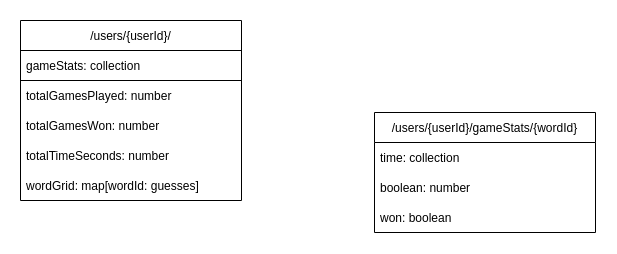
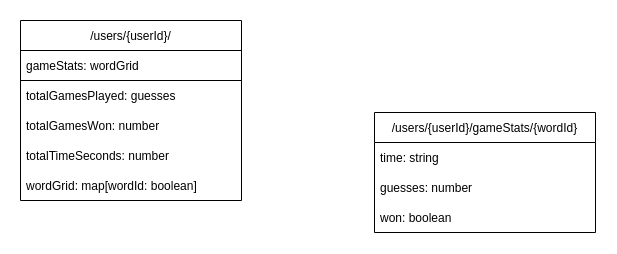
  <mxCell id="0" />
  <mxCell id="1" parent="0" />
  <mxCell id="2" value="/users/{userId}/gameStats/{wordId}" style="swimlane;fontStyle=0;childLayout=stackLayout;horizontal=1;startSize=30;horizontalStack=0;resizeParent=1;resizeParentMax=0;resizeLast=0;collapsible=1;marginBottom=0;" vertex="1" parent="1"><mxGeometry x="374" y="112" width="221" height="120" as="geometry" /></mxCell>
- <mxCell id="3" value="time: collection" style="text;strokeColor=none;fillColor=none;align=left;verticalAlign=middle;spacingLeft=4;spacingRight=4;overflow=hidden;points=[[0,0.5],[1,0.5]];portConstraint=eastwest;rotatable=0;" vertex="1" parent="2"><mxGeometry y="30" width="221" height="30" as="geometry" /></mxCell>
- <mxCell id="4" value="boolean: number" style="text;strokeColor=none;fillColor=none;align=left;verticalAlign=middle;spacingLeft=4;spacingRight=4;overflow=hidden;points=[[0,0.5],[1,0.5]];portConstraint=eastwest;rotatable=0;" vertex="1" parent="2"><mxGeometry y="60" width="221" height="30" as="geometry" /></mxCell>
+ <mxCell id="3" value="time: string" style="text;strokeColor=none;fillColor=none;align=left;verticalAlign=middle;spacingLeft=4;spacingRight=4;overflow=hidden;points=[[0,0.5],[1,0.5]];portConstraint=eastwest;rotatable=0;" vertex="1" parent="2"><mxGeometry y="30" width="221" height="30" as="geometry" /></mxCell>
+ <mxCell id="4" value="guesses: number" style="text;strokeColor=none;fillColor=none;align=left;verticalAlign=middle;spacingLeft=4;spacingRight=4;overflow=hidden;points=[[0,0.5],[1,0.5]];portConstraint=eastwest;rotatable=0;" vertex="1" parent="2"><mxGeometry y="60" width="221" height="30" as="geometry" /></mxCell>
  <mxCell id="5" value="won: boolean" style="text;strokeColor=none;fillColor=none;align=left;verticalAlign=middle;spacingLeft=4;spacingRight=4;overflow=hidden;points=[[0,0.5],[1,0.5]];portConstraint=eastwest;rotatable=0;" vertex="1" parent="2"><mxGeometry y="90" width="221" height="30" as="geometry" /></mxCell>
  <mxCell id="6" value="/users/{userId}/" style="swimlane;fontStyle=0;childLayout=stackLayout;horizontal=1;startSize=30;horizontalStack=0;resizeParent=1;resizeParentMax=0;resizeLast=0;collapsible=1;marginBottom=0;" vertex="1" parent="1"><mxGeometry x="20" y="20" width="221" height="180" as="geometry" /></mxCell>
- <mxCell id="7" value="gameStats: collection" style="text;strokeColor=default;fillColor=none;align=left;verticalAlign=middle;spacingLeft=4;spacingRight=4;overflow=hidden;points=[[0,0.5],[1,0.5]];portConstraint=eastwest;rotatable=0;" vertex="1" parent="6"><mxGeometry y="30" width="221" height="30" as="geometry" /></mxCell>
- <mxCell id="8" value="totalGamesPlayed: number" style="text;strokeColor=none;fillColor=none;align=left;verticalAlign=middle;spacingLeft=4;spacingRight=4;overflow=hidden;points=[[0,0.5],[1,0.5]];portConstraint=eastwest;rotatable=0;" vertex="1" parent="6"><mxGeometry y="60" width="221" height="30" as="geometry" /></mxCell>
+ <mxCell id="7" value="gameStats: wordGrid" style="text;strokeColor=default;fillColor=none;align=left;verticalAlign=middle;spacingLeft=4;spacingRight=4;overflow=hidden;points=[[0,0.5],[1,0.5]];portConstraint=eastwest;rotatable=0;" vertex="1" parent="6"><mxGeometry y="30" width="221" height="30" as="geometry" /></mxCell>
+ <mxCell id="8" value="totalGamesPlayed: guesses" style="text;strokeColor=none;fillColor=none;align=left;verticalAlign=middle;spacingLeft=4;spacingRight=4;overflow=hidden;points=[[0,0.5],[1,0.5]];portConstraint=eastwest;rotatable=0;" vertex="1" parent="6"><mxGeometry y="60" width="221" height="30" as="geometry" /></mxCell>
  <mxCell id="9" value="totalGamesWon: number" style="text;strokeColor=none;fillColor=none;align=left;verticalAlign=middle;spacingLeft=4;spacingRight=4;overflow=hidden;points=[[0,0.5],[1,0.5]];portConstraint=eastwest;rotatable=0;" vertex="1" parent="6"><mxGeometry y="90" width="221" height="30" as="geometry" /></mxCell>
  <mxCell id="10" value="totalTimeSeconds: number" style="text;strokeColor=none;fillColor=none;align=left;verticalAlign=middle;spacingLeft=4;spacingRight=4;overflow=hidden;points=[[0,0.5],[1,0.5]];portConstraint=eastwest;rotatable=0;" vertex="1" parent="6"><mxGeometry y="120" width="221" height="30" as="geometry" /></mxCell>
- <mxCell id="11" value="wordGrid: map[wordId: guesses]" style="text;strokeColor=none;fillColor=none;align=left;verticalAlign=middle;spacingLeft=4;spacingRight=4;overflow=hidden;points=[[0,0.5],[1,0.5]];portConstraint=eastwest;rotatable=0;" vertex="1" parent="6"><mxGeometry y="150" width="221" height="30" as="geometry" /></mxCell>
+ <mxCell id="11" value="wordGrid: map[wordId: boolean]" style="text;strokeColor=none;fillColor=none;align=left;verticalAlign=middle;spacingLeft=4;spacingRight=4;overflow=hidden;points=[[0,0.5],[1,0.5]];portConstraint=eastwest;rotatable=0;" vertex="1" parent="6"><mxGeometry y="150" width="221" height="30" as="geometry" /></mxCell>
